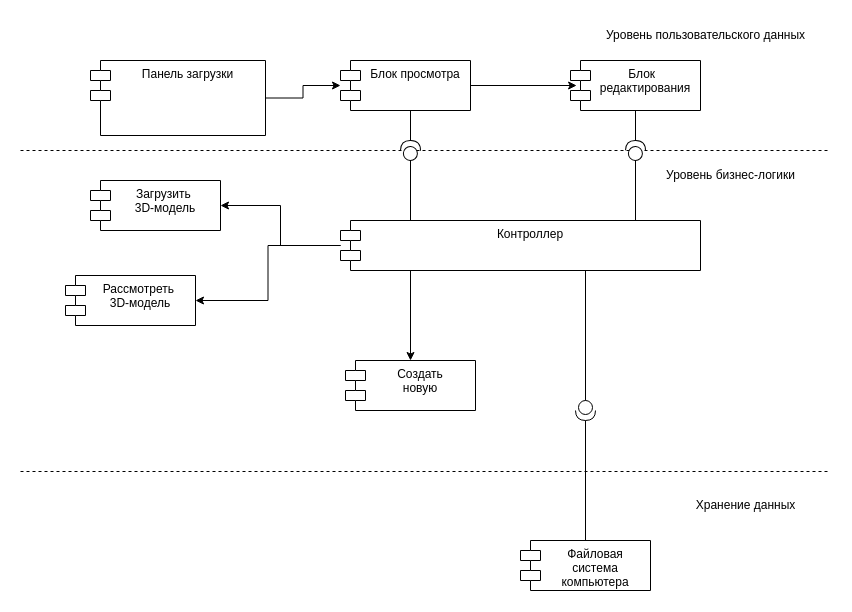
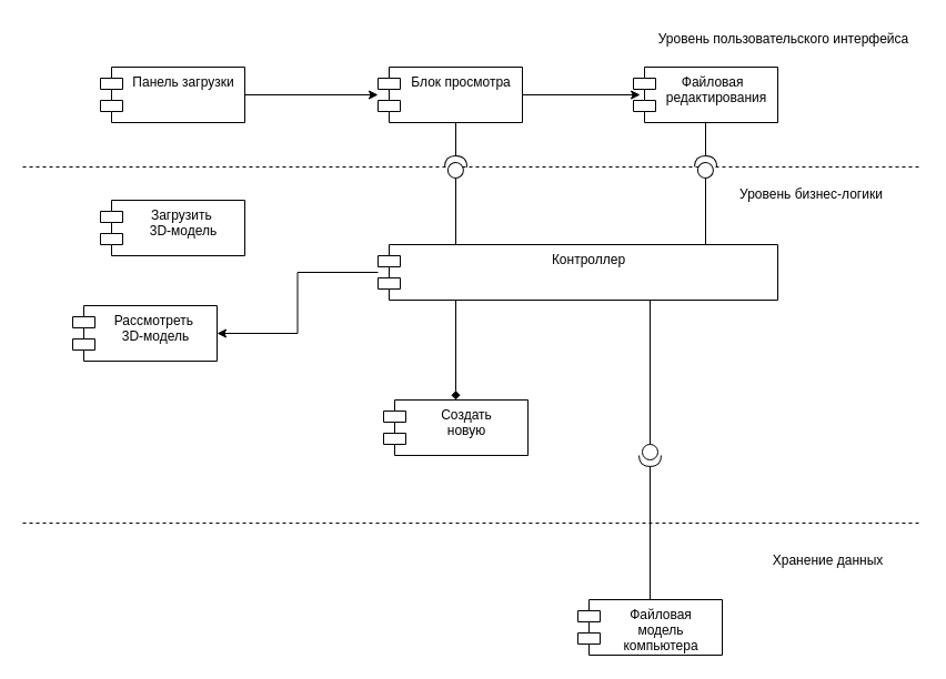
  <mxCell id="0" />
  <mxCell id="1" parent="0" />
  <mxCell id="2" style="edgeStyle=orthogonalEdgeStyle;rounded=0;orthogonalLoop=1;jettySize=auto;html=1;" edge="1" parent="1" source="3" target="5"><mxGeometry relative="1" as="geometry" /></mxCell>
- <mxCell id="3" value="Панель загрузки&#10;" style="shape=module;align=left;spacingLeft=20;align=center;verticalAlign=top;" vertex="1" parent="1"><mxGeometry x="90" y="60" width="175" height="75" as="geometry" /></mxCell>
+ <mxCell id="3" value="Панель загрузки&#10;" style="shape=module;align=left;spacingLeft=20;align=center;verticalAlign=top;" vertex="1" parent="1"><mxGeometry x="90" y="60" width="130" height="50" as="geometry" /></mxCell>
  <mxCell id="4" style="edgeStyle=orthogonalEdgeStyle;rounded=0;orthogonalLoop=1;jettySize=auto;html=1;entryX=0.047;entryY=0.5;entryDx=0;entryDy=0;entryPerimeter=0;" edge="1" parent="1" source="5" target="6"><mxGeometry relative="1" as="geometry" /></mxCell>
  <mxCell id="5" value="Блок просмотра" style="shape=module;align=left;spacingLeft=20;align=center;verticalAlign=top;" vertex="1" parent="1"><mxGeometry x="340" y="60" width="130" height="50" as="geometry" /></mxCell>
- <mxCell id="6" value="                       Блок                          &#10;редактирования&#10;" style="shape=module;align=left;spacingLeft=20;align=center;verticalAlign=top;" vertex="1" parent="1"><mxGeometry x="570" y="60" width="130" height="50" as="geometry" /></mxCell>
- <mxCell id="7" value="Уровень пользовательского данных" style="text;html=1;align=center;verticalAlign=middle;resizable=0;points=[];autosize=1;strokeColor=none;fillColor=none;" vertex="1" parent="1"><mxGeometry x="580" y="20" width="250" height="30" as="geometry" /></mxCell>
- <mxCell id="8" style="edgeStyle=orthogonalEdgeStyle;rounded=0;orthogonalLoop=1;jettySize=auto;html=1;entryX=1;entryY=0.5;entryDx=0;entryDy=0;" edge="1" parent="1" source="11" target="14"><mxGeometry relative="1" as="geometry" /></mxCell>
+ <mxCell id="6" value="                       Файловая                          &#10;редактирования&#10;" style="shape=module;align=left;spacingLeft=20;align=center;verticalAlign=top;" vertex="1" parent="1"><mxGeometry x="570" y="60" width="130" height="50" as="geometry" /></mxCell>
+ <mxCell id="7" value="Уровень пользовательского интерфейса" style="text;html=1;align=center;verticalAlign=middle;resizable=0;points=[];autosize=1;strokeColor=none;fillColor=none;" vertex="1" parent="1"><mxGeometry x="580" y="20" width="250" height="30" as="geometry" /></mxCell>
  <mxCell id="9" style="edgeStyle=orthogonalEdgeStyle;rounded=0;orthogonalLoop=1;jettySize=auto;html=1;entryX=1;entryY=0.5;entryDx=0;entryDy=0;" edge="1" parent="1" source="11" target="15"><mxGeometry relative="1" as="geometry" /></mxCell>
- <mxCell id="10" style="edgeStyle=orthogonalEdgeStyle;rounded=0;orthogonalLoop=1;jettySize=auto;html=1;exitX=0.25;exitY=1;exitDx=0;exitDy=0;" edge="1" parent="1" source="11" target="16"><mxGeometry relative="1" as="geometry"><Array as="points"><mxPoint x="410" y="270" /></Array></mxGeometry></mxCell>
+ <mxCell id="10" style="edgeStyle=orthogonalEdgeStyle;rounded=0;orthogonalLoop=1;jettySize=auto;html=1;exitX=0.25;exitY=1;exitDx=0;exitDy=0;endArrow=diamond;" edge="1" parent="1" source="11" target="16"><mxGeometry relative="1" as="geometry"><Array as="points"><mxPoint x="410" y="270" /></Array></mxGeometry></mxCell>
  <mxCell id="11" value="Контроллер" style="shape=module;align=left;spacingLeft=20;align=center;verticalAlign=top;" vertex="1" parent="1"><mxGeometry x="340" y="220" width="360" height="50" as="geometry" /></mxCell>
  <mxCell id="12" value="Уровень бизнес-логики" style="text;html=1;align=center;verticalAlign=middle;resizable=0;points=[];autosize=1;strokeColor=none;fillColor=none;" vertex="1" parent="1"><mxGeometry x="655" y="160" width="150" height="30" as="geometry" /></mxCell>
  <mxCell id="13" value="" style="line;strokeWidth=1;fillColor=none;align=left;verticalAlign=middle;spacingTop=-1;spacingLeft=3;spacingRight=3;rotatable=0;labelPosition=right;points=[];portConstraint=eastwest;strokeColor=inherit;dashed=1;" vertex="1" parent="1"><mxGeometry x="20" y="146" width="810" height="8" as="geometry" /></mxCell>
  <mxCell id="14" value="Загрузить  &#10;3D-модель" style="shape=module;align=left;spacingLeft=20;align=center;verticalAlign=top;" vertex="1" parent="1"><mxGeometry x="90" y="180" width="130" height="50" as="geometry" /></mxCell>
  <mxCell id="15" value="Рассмотреть &#10;3D-модель" style="shape=module;align=left;spacingLeft=20;align=center;verticalAlign=top;" vertex="1" parent="1"><mxGeometry x="65" y="275" width="130" height="50" as="geometry" /></mxCell>
  <mxCell id="16" value="Создать&#10;новую" style="shape=module;align=left;spacingLeft=20;align=center;verticalAlign=top;" vertex="1" parent="1"><mxGeometry x="345" y="360" width="130" height="50" as="geometry" /></mxCell>
  <mxCell id="17" value="" style="line;strokeWidth=1;fillColor=none;align=left;verticalAlign=middle;spacingTop=-1;spacingLeft=3;spacingRight=3;rotatable=0;labelPosition=right;points=[];portConstraint=eastwest;strokeColor=inherit;dashed=1;" vertex="1" parent="1"><mxGeometry x="20" y="467" width="810" height="8" as="geometry" /></mxCell>
  <mxCell id="18" value="Хранение данных" style="text;html=1;align=center;verticalAlign=middle;resizable=0;points=[];autosize=1;strokeColor=none;fillColor=none;" vertex="1" parent="1"><mxGeometry x="685" y="490" width="120" height="30" as="geometry" /></mxCell>
- <mxCell id="19" value="Файловая&#10;система&#10;компьютера" style="shape=module;align=left;spacingLeft=20;align=center;verticalAlign=top;" vertex="1" parent="1"><mxGeometry x="520" y="540" width="130" height="50" as="geometry" /></mxCell>
+ <mxCell id="19" value="Файловая&#10;модель&#10;компьютера" style="shape=module;align=left;spacingLeft=20;align=center;verticalAlign=top;" vertex="1" parent="1"><mxGeometry x="520" y="540" width="130" height="50" as="geometry" /></mxCell>
  <mxCell id="20" value="" style="shape=providedRequiredInterface;html=1;verticalLabelPosition=bottom;sketch=0;strokeColor=default;strokeWidth=1;rotation=90;" vertex="1" parent="1"><mxGeometry x="575" y="400" width="20" height="20" as="geometry" /></mxCell>
  <mxCell id="21" value="" style="line;strokeWidth=1;direction=south;html=1;strokeColor=default;" vertex="1" parent="1"><mxGeometry x="580" y="420" width="10" height="120" as="geometry" /></mxCell>
  <mxCell id="22" value="" style="line;strokeWidth=1;direction=south;html=1;strokeColor=default;" vertex="1" parent="1"><mxGeometry x="580" y="270" width="10" height="130" as="geometry" /></mxCell>
  <mxCell id="23" value="" style="shape=providedRequiredInterface;html=1;verticalLabelPosition=bottom;sketch=0;strokeColor=default;strokeWidth=1;rotation=-88;" vertex="1" parent="1"><mxGeometry x="400" y="140" width="20" height="20" as="geometry" /></mxCell>
  <mxCell id="24" value="" style="line;strokeWidth=1;direction=south;html=1;strokeColor=default;" vertex="1" parent="1"><mxGeometry x="405" y="110" width="10" height="30" as="geometry" /></mxCell>
  <mxCell id="25" value="" style="line;strokeWidth=1;direction=south;html=1;strokeColor=default;" vertex="1" parent="1"><mxGeometry x="405" y="160" width="10" height="60" as="geometry" /></mxCell>
  <mxCell id="26" value="" style="line;strokeWidth=1;direction=south;html=1;strokeColor=default;" vertex="1" parent="1"><mxGeometry x="630" y="110" width="10" height="30" as="geometry" /></mxCell>
  <mxCell id="27" value="" style="line;strokeWidth=1;direction=south;html=1;strokeColor=default;" vertex="1" parent="1"><mxGeometry x="630" y="160" width="10" height="60" as="geometry" /></mxCell>
  <mxCell id="28" value="" style="shape=providedRequiredInterface;html=1;verticalLabelPosition=bottom;sketch=0;strokeColor=default;strokeWidth=1;rotation=-88;" vertex="1" parent="1"><mxGeometry x="625" y="140" width="20" height="20" as="geometry" /></mxCell>
